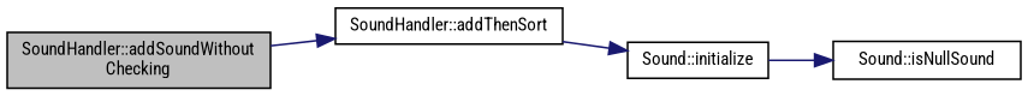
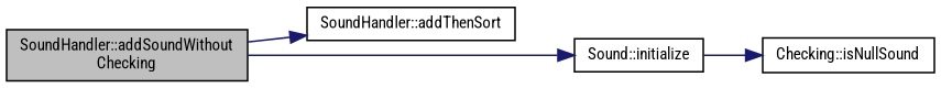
  digraph {
    fontname="Roboto Condensed"
    rankdir=LR
    node [color=black fillcolor=white fontname="Roboto Condensed" fontsize=10 shape=record style=filled]
    edge [color=midnightblue fontname="Roboto Condensed" fontsize=10 labelfontname=Helvetica labelfontsize=10 style=solid]
    n1 [fillcolor=grey75 fontcolor=black height=0.2 label="SoundHandler::addSoundWithout\lChecking" width=0.4]
    n2 [height=0.2 label="SoundHandler::addThenSort" width=0.4]
    n3 [height=0.2 label="Sound::initialize" width=0.4]
-   n4 [height=0.2 label="Sound::isNullSound" width=0.4]
+   n4 [height=0.2 label="Checking::isNullSound" width=0.4]
    n1 -> n2
-   n2 -> n3
+   n1 -> n3
    n3 -> n4
  }
